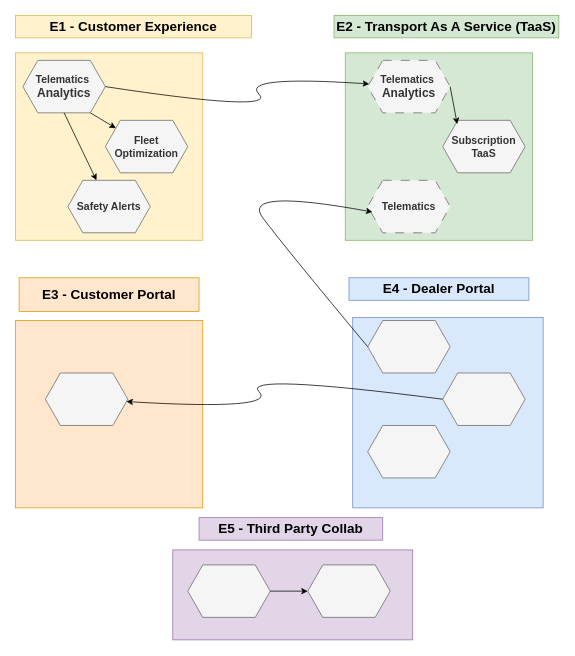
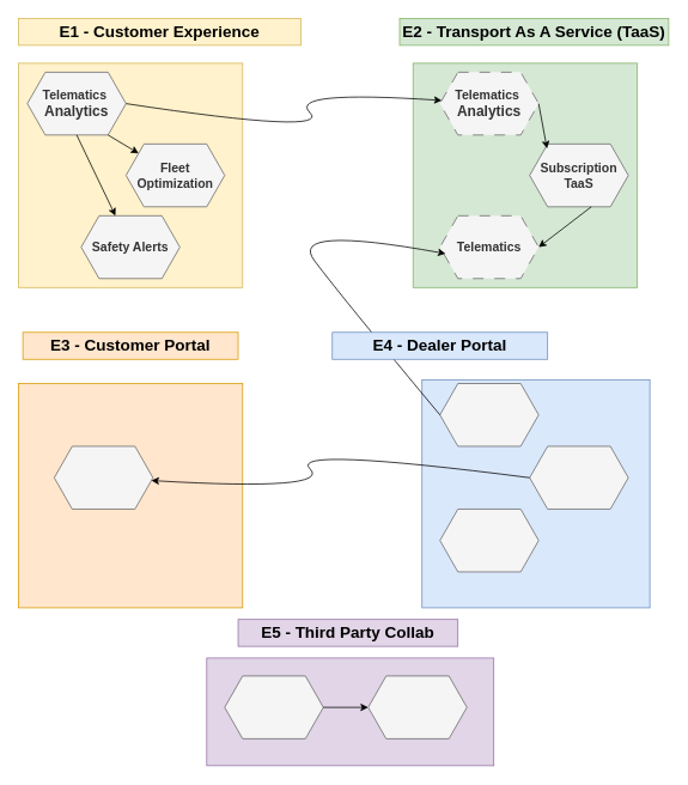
  <mxCell id="0" />
  <mxCell id="1" parent="0" />
  <mxCell id="2" value="" style="whiteSpace=wrap;html=1;aspect=fixed;fillColor=#fff2cc;strokeColor=#d6b656;" vertex="1" parent="1"><mxGeometry x="20" y="70" width="250" height="250" as="geometry" /></mxCell>
  <mxCell id="3" value="" style="whiteSpace=wrap;html=1;aspect=fixed;fillColor=#d5e8d4;strokeColor=#82b366;" vertex="1" parent="1"><mxGeometry x="460" y="70" width="250" height="250" as="geometry" /></mxCell>
  <mxCell id="4" value="" style="whiteSpace=wrap;html=1;aspect=fixed;fillColor=#dae8fc;strokeColor=#6c8ebf;" vertex="1" parent="1"><mxGeometry x="470" y="423" width="254" height="254" as="geometry" /></mxCell>
  <mxCell id="5" value="" style="whiteSpace=wrap;html=1;aspect=fixed;fillColor=#ffe6cc;strokeColor=#d79b00;" vertex="1" parent="1"><mxGeometry x="20" y="427" width="250" height="250" as="geometry" /></mxCell>
  <mxCell id="6" value="" style="rounded=0;whiteSpace=wrap;html=1;fillColor=#e1d5e7;strokeColor=#9673a6;" vertex="1" parent="1"><mxGeometry x="230" y="733" width="320" height="120" as="geometry" /></mxCell>
  <mxCell id="7" value="&lt;b&gt;&lt;font style=&quot;font-size: 14px;&quot;&gt;Telematics&amp;nbsp;&lt;/font&gt;&lt;/b&gt;&lt;div&gt;&lt;b&gt;&lt;font size=&quot;3&quot;&gt;Analytics&lt;/font&gt;&lt;/b&gt;&lt;/div&gt;" style="shape=hexagon;perimeter=hexagonPerimeter2;whiteSpace=wrap;html=1;fixedSize=1;fillColor=#f5f5f5;fontColor=#333333;strokeColor=#666666;" vertex="1" parent="1"><mxGeometry x="30" y="80" width="110" height="70" as="geometry" /></mxCell>
  <mxCell id="8" value="&lt;b&gt;&lt;font style=&quot;font-size: 14px;&quot;&gt;Fleet Optimization&lt;/font&gt;&lt;/b&gt;" style="shape=hexagon;perimeter=hexagonPerimeter2;whiteSpace=wrap;html=1;fixedSize=1;fillColor=#f5f5f5;fontColor=#333333;strokeColor=#666666;" vertex="1" parent="1"><mxGeometry x="140" y="160" width="110" height="70" as="geometry" /></mxCell>
  <mxCell id="9" value="&lt;b&gt;&lt;font style=&quot;font-size: 14px;&quot;&gt;Safety Alerts&lt;/font&gt;&lt;/b&gt;" style="shape=hexagon;perimeter=hexagonPerimeter2;whiteSpace=wrap;html=1;fixedSize=1;fillColor=#f5f5f5;fontColor=#333333;strokeColor=#666666;" vertex="1" parent="1"><mxGeometry x="90" y="240" width="110" height="70" as="geometry" /></mxCell>
  <mxCell id="10" value="&lt;b&gt;&lt;font style=&quot;font-size: 14px;&quot;&gt;Subscription TaaS&lt;/font&gt;&lt;/b&gt;" style="shape=hexagon;perimeter=hexagonPerimeter2;whiteSpace=wrap;html=1;fixedSize=1;fillColor=#f5f5f5;fontColor=#333333;strokeColor=#666666;" vertex="1" parent="1"><mxGeometry x="590" y="160" width="110" height="70" as="geometry" /></mxCell>
  <mxCell id="11" value="&lt;b&gt;&lt;font style=&quot;font-size: 14px;&quot;&gt;Telematics&amp;nbsp;&lt;/font&gt;&lt;/b&gt;&lt;div&gt;&lt;b&gt;&lt;font size=&quot;3&quot;&gt;Analytics&lt;/font&gt;&lt;/b&gt;&lt;/div&gt;" style="shape=hexagon;perimeter=hexagonPerimeter2;whiteSpace=wrap;html=1;fixedSize=1;dashed=1;dashPattern=12 12;fillColor=#f5f5f5;fontColor=#333333;strokeColor=#666666;" vertex="1" parent="1"><mxGeometry x="490" y="80" width="110" height="70" as="geometry" /></mxCell>
  <mxCell id="12" value="&lt;font style=&quot;font-size: 14px;&quot;&gt;&lt;b&gt;Telematics&lt;/b&gt;&lt;/font&gt;" style="shape=hexagon;perimeter=hexagonPerimeter2;whiteSpace=wrap;html=1;fixedSize=1;dashed=1;dashPattern=12 12;fillColor=#f5f5f5;fontColor=#333333;strokeColor=#666666;" vertex="1" parent="1"><mxGeometry x="490" y="240" width="110" height="70" as="geometry" /></mxCell>
  <mxCell id="13" value="" style="shape=hexagon;perimeter=hexagonPerimeter2;whiteSpace=wrap;html=1;fixedSize=1;fillColor=#f5f5f5;fontColor=#333333;strokeColor=#666666;" vertex="1" parent="1"><mxGeometry x="60" y="497" width="110" height="70" as="geometry" /></mxCell>
  <mxCell id="14" value="" style="shape=hexagon;perimeter=hexagonPerimeter2;whiteSpace=wrap;html=1;fixedSize=1;fillColor=#f5f5f5;fontColor=#333333;strokeColor=#666666;" vertex="1" parent="1"><mxGeometry x="490" y="427" width="110" height="70" as="geometry" /></mxCell>
  <mxCell id="15" value="" style="shape=hexagon;perimeter=hexagonPerimeter2;whiteSpace=wrap;html=1;fixedSize=1;fillColor=#f5f5f5;fontColor=#333333;strokeColor=#666666;" vertex="1" parent="1"><mxGeometry x="590" y="497" width="110" height="70" as="geometry" /></mxCell>
  <mxCell id="16" value="" style="shape=hexagon;perimeter=hexagonPerimeter2;whiteSpace=wrap;html=1;fixedSize=1;fillColor=#f5f5f5;fontColor=#333333;strokeColor=#666666;" vertex="1" parent="1"><mxGeometry x="490" y="567" width="110" height="70" as="geometry" /></mxCell>
  <mxCell id="17" value="" style="shape=hexagon;perimeter=hexagonPerimeter2;whiteSpace=wrap;html=1;fixedSize=1;fillColor=#f5f5f5;fontColor=#333333;strokeColor=#666666;" vertex="1" parent="1"><mxGeometry x="250" y="753" width="110" height="70" as="geometry" /></mxCell>
  <mxCell id="18" value="" style="shape=hexagon;perimeter=hexagonPerimeter2;whiteSpace=wrap;html=1;fixedSize=1;fillColor=#f5f5f5;fontColor=#333333;strokeColor=#666666;" vertex="1" parent="1"><mxGeometry x="410" y="753" width="110" height="70" as="geometry" /></mxCell>
  <mxCell id="19" value="" style="curved=1;endArrow=classic;html=1;rounded=0;entryX=0.057;entryY=0.604;entryDx=0;entryDy=0;entryPerimeter=0;exitX=0;exitY=0.5;exitDx=0;exitDy=0;" edge="1" parent="1" source="14" target="12"><mxGeometry width="50" height="50" relative="1" as="geometry"><mxPoint x="440" y="340" as="sourcePoint" /><mxPoint x="370" y="250" as="targetPoint" /><Array as="points"><mxPoint x="380" y="330" /><mxPoint x="320" y="250" /></Array></mxGeometry></mxCell>
  <mxCell id="20" value="" style="curved=1;endArrow=classic;html=1;rounded=0;exitX=1;exitY=0.5;exitDx=0;exitDy=0;" edge="1" parent="1" source="7" target="11"><mxGeometry width="50" height="50" relative="1" as="geometry"><mxPoint x="320" y="150" as="sourcePoint" /><mxPoint x="370" y="100" as="targetPoint" /><Array as="points"><mxPoint x="370" y="150" /><mxPoint x="320" y="100" /></Array></mxGeometry></mxCell>
  <mxCell id="21" value="" style="curved=1;endArrow=classic;html=1;rounded=0;exitX=0;exitY=0.5;exitDx=0;exitDy=0;" edge="1" parent="1" source="15" target="13"><mxGeometry width="50" height="50" relative="1" as="geometry"><mxPoint x="370" y="497" as="sourcePoint" /><mxPoint x="320" y="547" as="targetPoint" /><Array as="points"><mxPoint x="320" y="497" /><mxPoint x="370" y="547" /></Array></mxGeometry></mxCell>
  <mxCell id="22" value="" style="endArrow=classic;html=1;rounded=0;exitX=1;exitY=0.5;exitDx=0;exitDy=0;entryX=0;entryY=0.5;entryDx=0;entryDy=0;" edge="1" parent="1" source="17" target="18"><mxGeometry width="50" height="50" relative="1" as="geometry"><mxPoint x="320" y="693" as="sourcePoint" /><mxPoint x="370" y="643" as="targetPoint" /></mxGeometry></mxCell>
  <mxCell id="23" value="" style="endArrow=classic;html=1;rounded=0;exitX=0.5;exitY=1;exitDx=0;exitDy=0;" edge="1" parent="1" source="7" target="9"><mxGeometry width="50" height="50" relative="1" as="geometry"><mxPoint x="320" y="210" as="sourcePoint" /><mxPoint x="370" y="160" as="targetPoint" /></mxGeometry></mxCell>
  <mxCell id="24" value="" style="endArrow=classic;html=1;rounded=0;exitX=0.818;exitY=1;exitDx=0;exitDy=0;exitPerimeter=0;" edge="1" parent="1" source="7" target="8"><mxGeometry width="50" height="50" relative="1" as="geometry"><mxPoint x="95" y="160" as="sourcePoint" /><mxPoint x="102" y="250" as="targetPoint" /></mxGeometry></mxCell>
  <mxCell id="25" value="" style="endArrow=classic;html=1;rounded=0;exitX=1;exitY=0.5;exitDx=0;exitDy=0;entryX=0.176;entryY=0.073;entryDx=0;entryDy=0;entryPerimeter=0;" edge="1" parent="1" source="11" target="10"><mxGeometry width="50" height="50" relative="1" as="geometry"><mxPoint x="130" y="160" as="sourcePoint" /><mxPoint x="173" y="183" as="targetPoint" /></mxGeometry></mxCell>
+ <mxCell id="26" value="" style="endArrow=classic;html=1;rounded=0;entryX=1;entryY=0.5;entryDx=0;entryDy=0;exitX=0.625;exitY=1;exitDx=0;exitDy=0;" edge="1" parent="1" source="10" target="12"><mxGeometry width="50" height="50" relative="1" as="geometry"><mxPoint x="610" y="125" as="sourcePoint" /><mxPoint x="619" y="175" as="targetPoint" /></mxGeometry></mxCell>
  <mxCell id="27" value="&lt;font style=&quot;font-size: 18px;&quot;&gt;&lt;b&gt;E1 - Customer Experience&lt;/b&gt;&lt;/font&gt;" style="text;html=1;align=center;verticalAlign=middle;whiteSpace=wrap;rounded=0;fillColor=#fff2cc;strokeColor=#d6b656;" vertex="1" parent="1"><mxGeometry x="20" y="20" width="315" height="30" as="geometry" /></mxCell>
  <mxCell id="28" value="&lt;font style=&quot;font-size: 18px;&quot;&gt;&lt;b&gt;E2 - Transport As A Service (TaaS)&lt;/b&gt;&lt;/font&gt;" style="text;html=1;align=center;verticalAlign=middle;whiteSpace=wrap;rounded=0;fillColor=#d5e8d4;strokeColor=#82b366;" vertex="1" parent="1"><mxGeometry x="445" y="20" width="300" height="30" as="geometry" /></mxCell>
- <mxCell id="29" value="&lt;font style=&quot;font-size: 18px;&quot;&gt;&lt;b&gt;E3 - Customer Portal&lt;/b&gt;&lt;/font&gt;" style="text;html=1;align=center;verticalAlign=middle;whiteSpace=wrap;rounded=0;fillColor=#ffe6cc;strokeColor=#d79b00;" vertex="1" parent="1"><mxGeometry x="25" y="370" width="240" height="45" as="geometry" /></mxCell>
- <mxCell id="30" value="&lt;font style=&quot;font-size: 18px;&quot;&gt;&lt;b&gt;E4 - Dealer Portal&lt;/b&gt;&lt;/font&gt;" style="text;html=1;align=center;verticalAlign=middle;whiteSpace=wrap;rounded=0;fillColor=#dae8fc;strokeColor=#6c8ebf;" vertex="1" parent="1"><mxGeometry x="465" y="370" width="240" height="30" as="geometry" /></mxCell>
+ <mxCell id="29" value="&lt;font style=&quot;font-size: 18px;&quot;&gt;&lt;b&gt;E3 - Customer Portal&lt;/b&gt;&lt;/font&gt;" style="text;html=1;align=center;verticalAlign=middle;whiteSpace=wrap;rounded=0;fillColor=#ffe6cc;strokeColor=#d79b00;" vertex="1" parent="1"><mxGeometry x="25" y="370" width="240" height="30" as="geometry" /></mxCell>
+ <mxCell id="30" value="&lt;font style=&quot;font-size: 18px;&quot;&gt;&lt;b&gt;E4 - Dealer Portal&lt;/b&gt;&lt;/font&gt;" style="text;html=1;align=center;verticalAlign=middle;whiteSpace=wrap;rounded=0;fillColor=#dae8fc;strokeColor=#6c8ebf;" vertex="1" parent="1"><mxGeometry x="370" y="370" width="240" height="30" as="geometry" /></mxCell>
  <mxCell id="31" value="&lt;font style=&quot;font-size: 18px;&quot;&gt;&lt;b&gt;E5 - Third Party Collab&lt;/b&gt;&lt;/font&gt;" style="text;html=1;align=center;verticalAlign=middle;whiteSpace=wrap;rounded=0;fillColor=#e1d5e7;strokeColor=#9673a6;" vertex="1" parent="1"><mxGeometry x="265" y="690" width="245" height="30" as="geometry" /></mxCell>
